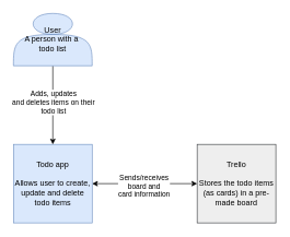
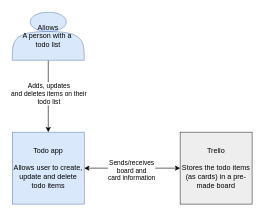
  <mxCell id="0" />
  <mxCell id="1" parent="0" />
  <mxCell id="2" style="edgeStyle=orthogonalEdgeStyle;rounded=0;orthogonalLoop=1;jettySize=auto;html=1;exitX=1;exitY=0.5;exitDx=0;exitDy=0;entryX=0;entryY=0.5;entryDx=0;entryDy=0;startArrow=classic;startFill=1;" edge="1" parent="1" source="4" target="8"><mxGeometry relative="1" as="geometry"><Array as="points"><mxPoint x="220" y="280" /><mxPoint x="220" y="280" /></Array></mxGeometry></mxCell>
  <mxCell id="3" value="Sends/receives&lt;br&gt;board and&lt;br&gt;card information" style="edgeLabel;html=1;align=center;verticalAlign=middle;resizable=0;points=[];" vertex="1" connectable="0" parent="2"><mxGeometry x="-0.025" y="-3" relative="1" as="geometry"><mxPoint as="offset" /></mxGeometry></mxCell>
  <mxCell id="4" value="Todo app&lt;br&gt;&lt;br&gt;Allows user to create, update and delete todo items&lt;br&gt;" style="rounded=0;whiteSpace=wrap;html=1;fillColor=#dae8fc;strokeColor=#6c8ebf;" parent="1" vertex="1"><mxGeometry x="20" y="220" width="120" height="120" as="geometry" /></mxCell>
  <mxCell id="5" style="edgeStyle=orthogonalEdgeStyle;rounded=0;orthogonalLoop=1;jettySize=auto;html=1;exitX=0.5;exitY=1;exitDx=0;exitDy=0;" edge="1" parent="1" source="7" target="4"><mxGeometry relative="1" as="geometry"><mxPoint x="130" y="290" as="targetPoint" /></mxGeometry></mxCell>
  <mxCell id="6" value="Adds, updates&lt;br&gt;and deletes items on their&lt;br&gt;todo list" style="edgeLabel;html=1;align=center;verticalAlign=middle;resizable=0;points=[];" vertex="1" connectable="0" parent="5"><mxGeometry x="-0.059" y="-2" relative="1" as="geometry"><mxPoint x="2" y="-1" as="offset" /></mxGeometry></mxCell>
- <mxCell id="7" value="User&lt;br&gt;A person with a&amp;nbsp;&lt;br&gt;todo list" style="shape=actor;whiteSpace=wrap;html=1;fillColor=#dae8fc;strokeColor=#6c8ebf;" vertex="1" parent="1"><mxGeometry x="20" y="20" width="120" height="80" as="geometry" /></mxCell>
+ <mxCell id="7" value="Allows&lt;br&gt;A person with a&amp;nbsp;&lt;br&gt;todo list" style="shape=actor;whiteSpace=wrap;html=1;fillColor=#dae8fc;strokeColor=#6c8ebf;" vertex="1" parent="1"><mxGeometry x="20" y="20" width="120" height="80" as="geometry" /></mxCell>
  <mxCell id="8" value="Trello&lt;br&gt;&lt;br&gt;Stores the todo items &lt;br&gt;(as cards) in a pre-made board" style="rounded=0;whiteSpace=wrap;html=1;fillColor=#eeeeee;strokeColor=#36393d;" vertex="1" parent="1"><mxGeometry x="300" y="220" width="120" height="120" as="geometry" /></mxCell>
